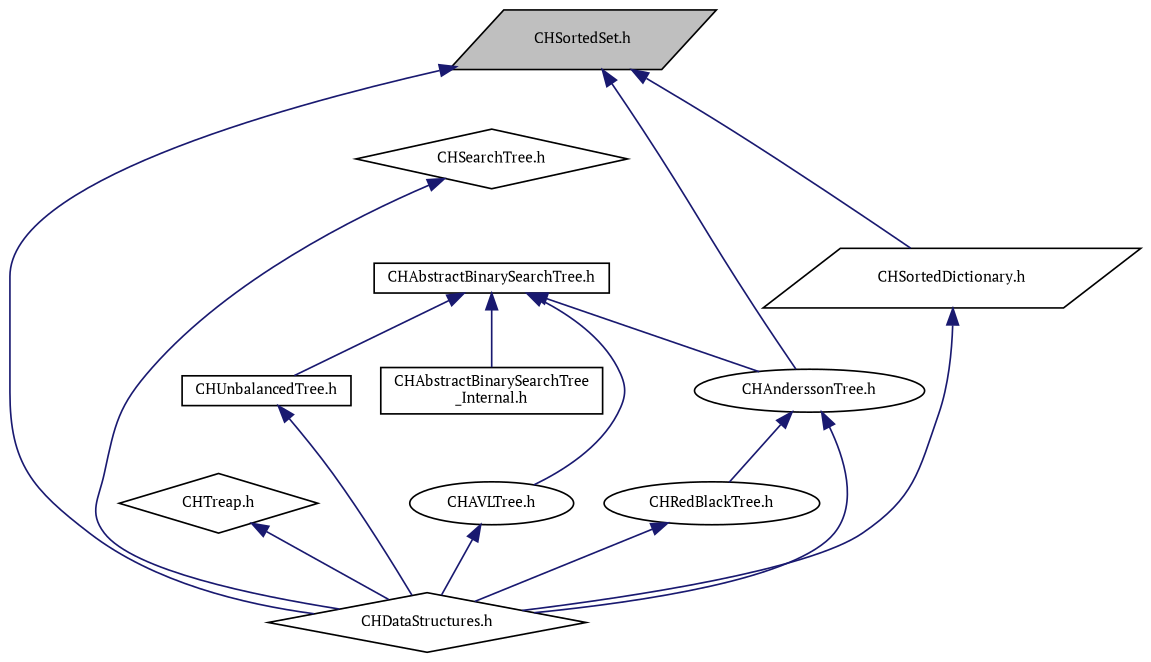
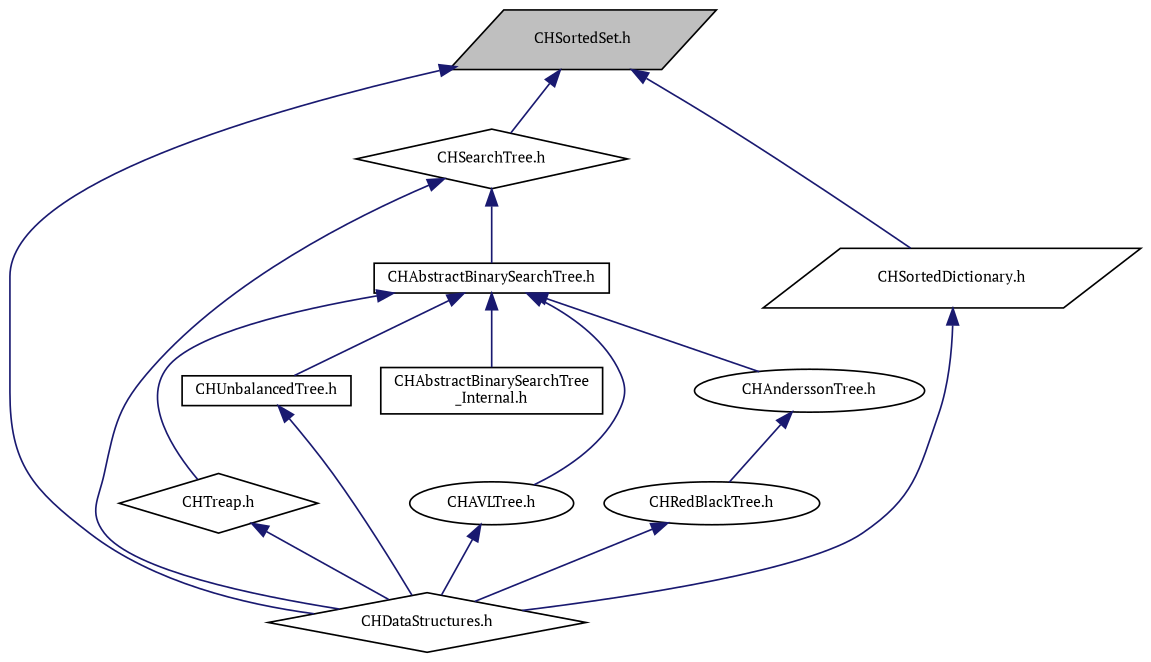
  digraph {
    fontname="PT Serif"
    node [color=black fontname="PT Serif" fontsize=9 shape=diamond]
    edge [color=midnightblue dir=back fontname="PT Serif" fontsize=9 labelfontname=LucidaGrande labelfontsize=9 style=solid]
    n1 [fillcolor=grey75 fontcolor=black height=0.2 label="CHSortedSet.h" shape=parallelogram style=filled width=0.4]
    n2 [height=0.2 label="CHSearchTree.h" width=0.4]
    n3 [height=0.2 label="CHDataStructures.h" width=0.4]
    n4 [height=0.2 label="CHSortedDictionary.h" shape=parallelogram width=0.4]
    n5 [height=0.2 label="CHAbstractBinarySearchTree.h" shape=box width=0.4]
    n6 [height=0.2 label="CHAbstractBinarySearchTree\l_Internal.h" shape=box width=0.4]
    n7 [height=0.2 label="CHAnderssonTree.h" shape=ellipse width=0.4]
    n8 [height=0.2 label="CHAVLTree.h" shape=ellipse width=0.4]
    n9 [height=0.2 label="CHTreap.h" width=0.4]
    n10 [height=0.2 label="CHUnbalancedTree.h" shape=box width=0.4]
    n11 [height=0.2 label="CHRedBlackTree.h" shape=ellipse width=0.4]
-   n1 -> n7
+   n1 -> n2
    n1 -> n3
    n1 -> n4
    n2 -> n3
+   n2 -> n5
    n4 -> n3
    n5 -> n6
    n5 -> n7
    n5 -> n8
+   n5 -> n9
    n5 -> n10
-   n7 -> n3
    n7 -> n11
    n8 -> n3
    n9 -> n3
    n10 -> n3
    n11 -> n3
  }
